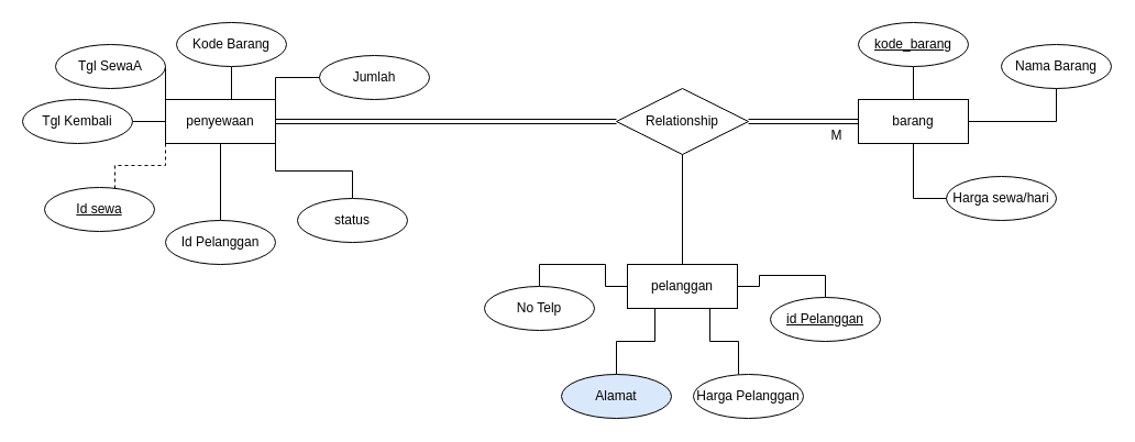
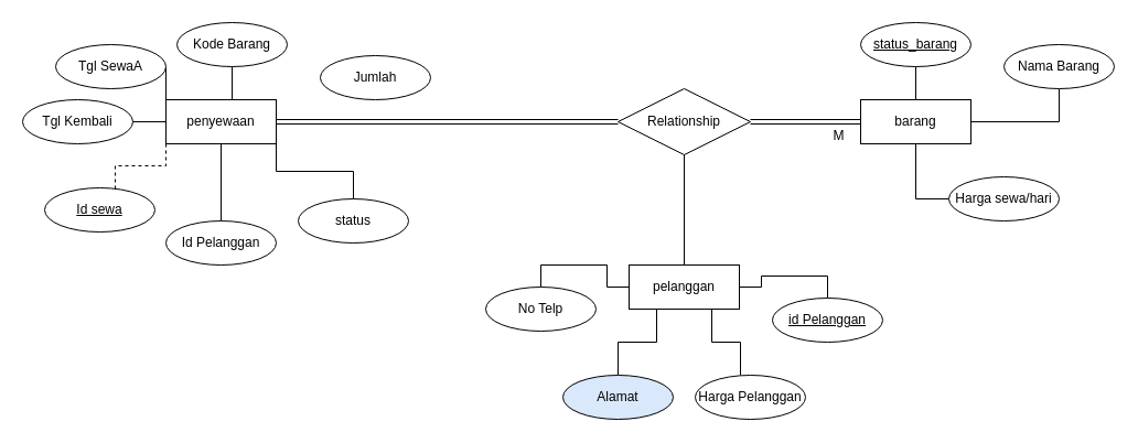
  <mxCell id="0" />
  <mxCell id="1" parent="0" />
  <mxCell id="2" value="" style="edgeStyle=orthogonalEdgeStyle;rounded=0;orthogonalLoop=1;jettySize=auto;html=1;endArrow=none;shape=link;" edge="1" parent="1" source="3" target="10"><mxGeometry relative="1" as="geometry" /></mxCell>
  <mxCell id="3" value="Relationship" style="shape=rhombus;perimeter=rhombusPerimeter;whiteSpace=wrap;html=1;align=center;" vertex="1" parent="1"><mxGeometry x="560" y="80" width="120" height="60" as="geometry" /></mxCell>
  <mxCell id="4" style="edgeStyle=orthogonalEdgeStyle;rounded=0;orthogonalLoop=1;jettySize=auto;html=1;exitX=0.5;exitY=0;exitDx=0;exitDy=0;entryX=0.5;entryY=1;entryDx=0;entryDy=0;endArrow=none;" edge="1" parent="1" source="10" target="23"><mxGeometry relative="1" as="geometry" /></mxCell>
  <mxCell id="5" style="edgeStyle=orthogonalEdgeStyle;rounded=0;orthogonalLoop=1;jettySize=auto;html=1;exitX=0.25;exitY=0;exitDx=0;exitDy=0;entryX=1;entryY=0.5;entryDx=0;entryDy=0;endArrow=none;" edge="1" parent="1" source="10" target="22"><mxGeometry relative="1" as="geometry" /></mxCell>
- <mxCell id="6" style="edgeStyle=orthogonalEdgeStyle;rounded=0;orthogonalLoop=1;jettySize=auto;html=1;exitX=1;exitY=0;exitDx=0;exitDy=0;entryX=0;entryY=0.5;entryDx=0;entryDy=0;endArrow=none;" edge="1" parent="1" source="10" target="34"><mxGeometry relative="1" as="geometry" /></mxCell>
  <mxCell id="7" style="edgeStyle=orthogonalEdgeStyle;rounded=0;orthogonalLoop=1;jettySize=auto;html=1;exitX=1;exitY=1;exitDx=0;exitDy=0;entryX=0.5;entryY=0;entryDx=0;entryDy=0;endArrow=none;" edge="1" parent="1" source="10" target="35"><mxGeometry relative="1" as="geometry" /></mxCell>
  <mxCell id="8" style="edgeStyle=orthogonalEdgeStyle;rounded=0;orthogonalLoop=1;jettySize=auto;html=1;exitX=0.5;exitY=1;exitDx=0;exitDy=0;endArrow=none;" edge="1" parent="1" source="10" target="33"><mxGeometry relative="1" as="geometry" /></mxCell>
  <mxCell id="9" style="edgeStyle=orthogonalEdgeStyle;rounded=0;orthogonalLoop=1;jettySize=auto;html=1;exitX=0;exitY=0.5;exitDx=0;exitDy=0;endArrow=none;" edge="1" parent="1" source="10" target="21"><mxGeometry relative="1" as="geometry" /></mxCell>
  <mxCell id="10" value="penyewaan" style="whiteSpace=wrap;html=1;align=center;" vertex="1" parent="1"><mxGeometry y="90" width="100" height="40" as="geometry" x="150" /></mxCell>
  <mxCell id="11" value="" style="edgeStyle=orthogonalEdgeStyle;rounded=0;orthogonalLoop=1;jettySize=auto;html=1;endArrow=none;shape=link;" edge="1" parent="1" source="15" target="3"><mxGeometry relative="1" as="geometry" /></mxCell>
  <mxCell id="12" style="edgeStyle=orthogonalEdgeStyle;rounded=0;orthogonalLoop=1;jettySize=auto;html=1;exitX=0.5;exitY=1;exitDx=0;exitDy=0;entryX=0;entryY=0.5;entryDx=0;entryDy=0;endArrow=none;" edge="1" parent="1" source="15" target="26"><mxGeometry relative="1" as="geometry" /></mxCell>
  <mxCell id="13" style="edgeStyle=orthogonalEdgeStyle;rounded=0;orthogonalLoop=1;jettySize=auto;html=1;exitX=1;exitY=0.5;exitDx=0;exitDy=0;entryX=0.5;entryY=1;entryDx=0;entryDy=0;endArrow=none;" edge="1" parent="1" source="15" target="25"><mxGeometry relative="1" as="geometry" /></mxCell>
  <mxCell id="14" style="edgeStyle=orthogonalEdgeStyle;rounded=0;orthogonalLoop=1;jettySize=auto;html=1;exitX=0.5;exitY=0;exitDx=0;exitDy=0;entryX=0.5;entryY=1;entryDx=0;entryDy=0;endArrow=none;" edge="1" parent="1" source="15" target="32"><mxGeometry relative="1" as="geometry" /></mxCell>
  <mxCell id="15" value="barang" style="whiteSpace=wrap;html=1;align=center;" vertex="1" parent="1"><mxGeometry x="780" y="90" width="100" height="40" as="geometry" /></mxCell>
  <mxCell id="16" value="" style="edgeStyle=orthogonalEdgeStyle;rounded=0;orthogonalLoop=1;jettySize=auto;html=1;endArrow=none;" edge="1" parent="1" source="20" target="3"><mxGeometry relative="1" as="geometry" /></mxCell>
  <mxCell id="17" style="edgeStyle=orthogonalEdgeStyle;rounded=0;orthogonalLoop=1;jettySize=auto;html=1;exitX=0;exitY=0.5;exitDx=0;exitDy=0;entryX=0.5;entryY=0;entryDx=0;entryDy=0;endArrow=none;" edge="1" parent="1" source="20" target="30"><mxGeometry relative="1" as="geometry" /></mxCell>
  <mxCell id="18" style="edgeStyle=orthogonalEdgeStyle;rounded=0;orthogonalLoop=1;jettySize=auto;html=1;exitX=0.25;exitY=1;exitDx=0;exitDy=0;endArrow=none;" edge="1" parent="1" source="20" target="27"><mxGeometry relative="1" as="geometry" /></mxCell>
  <mxCell id="19" style="edgeStyle=orthogonalEdgeStyle;rounded=0;orthogonalLoop=1;jettySize=auto;html=1;exitX=1;exitY=0.5;exitDx=0;exitDy=0;entryX=0.5;entryY=0;entryDx=0;entryDy=0;endArrow=none;" edge="1" parent="1" source="20" target="28"><mxGeometry relative="1" as="geometry" /></mxCell>
  <mxCell id="20" value="pelanggan" style="whiteSpace=wrap;html=1;align=center;" vertex="1" parent="1"><mxGeometry x="570" y="240" width="100" height="40" as="geometry" /></mxCell>
  <mxCell id="21" value="Tgl Kembali" style="ellipse;whiteSpace=wrap;html=1;align=center;" vertex="1" parent="1"><mxGeometry x="20" y="90" width="100" height="40" as="geometry" /></mxCell>
  <mxCell id="22" value="Tgl SewaA" style="ellipse;whiteSpace=wrap;html=1;align=center;" vertex="1" parent="1"><mxGeometry x="50" y="40" width="100" height="40" as="geometry" /></mxCell>
  <mxCell id="23" value="Kode Barang" style="shape=ellipse;margin=3;whiteSpace=wrap;html=1;align=center;perimeter=ellipsePerimeter;" vertex="1" parent="1"><mxGeometry x="160" y="20" width="100" height="40" as="geometry" /></mxCell>
  <mxCell id="24" value="Id sewa" style="ellipse;whiteSpace=wrap;html=1;align=center;fontStyle=4;" vertex="1" parent="1"><mxGeometry x="40" y="170" width="100" height="40" as="geometry" /></mxCell>
  <mxCell id="25" value="Nama Barang" style="ellipse;whiteSpace=wrap;html=1;align=center;" vertex="1" parent="1"><mxGeometry x="910" y="40" width="100" height="40" as="geometry" /></mxCell>
  <mxCell id="26" value="Harga sewa/hari" style="ellipse;whiteSpace=wrap;html=1;align=center;" vertex="1" parent="1"><mxGeometry x="860" y="160" width="100" height="40" as="geometry" /></mxCell>
  <mxCell id="27" value="Alamat" style="ellipse;whiteSpace=wrap;html=1;align=center;fillColor=#dae8fc;" vertex="1" parent="1"><mxGeometry x="510" y="340" width="100" height="40" as="geometry" /></mxCell>
  <mxCell id="28" value="id Pelanggan" style="whiteSpace=wrap;html=1;align=center;shape=ellipse;perimeter=ellipsePerimeter;fontStyle=4;" vertex="1" parent="1"><mxGeometry x="700" y="270" width="100" height="40" as="geometry" /></mxCell>
  <mxCell id="29" value="Harga Pelanggan" style="ellipse;whiteSpace=wrap;html=1;align=center;" vertex="1" parent="1"><mxGeometry x="630" y="340" width="100" height="40" as="geometry" /></mxCell>
  <mxCell id="30" value="No Telp" style="ellipse;whiteSpace=wrap;html=1;align=center;" vertex="1" parent="1"><mxGeometry x="440" y="260" width="100" height="40" as="geometry" /></mxCell>
  <mxCell id="31" value="M" style="text;html=1;align=center;verticalAlign=middle;resizable=0;points=[];autosize=1;strokeColor=none;fillColor=none;" vertex="1" parent="1"><mxGeometry x="745" y="108" width="30" height="30" as="geometry" /></mxCell>
- <mxCell id="32" value="kode_barang" style="ellipse;whiteSpace=wrap;html=1;align=center;fontStyle=4;" vertex="1" parent="1"><mxGeometry x="780" y="20" width="100" height="40" as="geometry" /></mxCell>
+ <mxCell id="32" value="status_barang" style="ellipse;whiteSpace=wrap;html=1;align=center;fontStyle=4;" vertex="1" parent="1"><mxGeometry x="780" y="20" width="100" height="40" as="geometry" /></mxCell>
  <mxCell id="33" value="Id Pelanggan" style="ellipse;whiteSpace=wrap;html=1;align=center;" vertex="1" parent="1"><mxGeometry y="200" width="100" height="40" as="geometry" x="150" /></mxCell>
  <mxCell id="34" value="Jumlah" style="ellipse;whiteSpace=wrap;html=1;align=center;" vertex="1" parent="1"><mxGeometry x="290" y="50" width="100" height="40" as="geometry" /></mxCell>
  <mxCell id="35" value="status" style="ellipse;whiteSpace=wrap;html=1;align=center;" vertex="1" parent="1"><mxGeometry x="270" y="180" width="100" height="40" as="geometry" /></mxCell>
  <mxCell id="36" style="edgeStyle=orthogonalEdgeStyle;rounded=0;orthogonalLoop=1;jettySize=auto;html=1;exitX=0;exitY=1;exitDx=0;exitDy=0;entryX=0.64;entryY=0.025;entryDx=0;entryDy=0;entryPerimeter=0;endArrow=none;dashed=1;" edge="1" parent="1" source="10" target="24"><mxGeometry relative="1" as="geometry" /></mxCell>
  <mxCell id="37" style="edgeStyle=orthogonalEdgeStyle;rounded=0;orthogonalLoop=1;jettySize=auto;html=1;exitX=0.75;exitY=1;exitDx=0;exitDy=0;entryX=0.41;entryY=0;entryDx=0;entryDy=0;entryPerimeter=0;endArrow=none;" edge="1" parent="1" source="20" target="29"><mxGeometry relative="1" as="geometry" /></mxCell>
